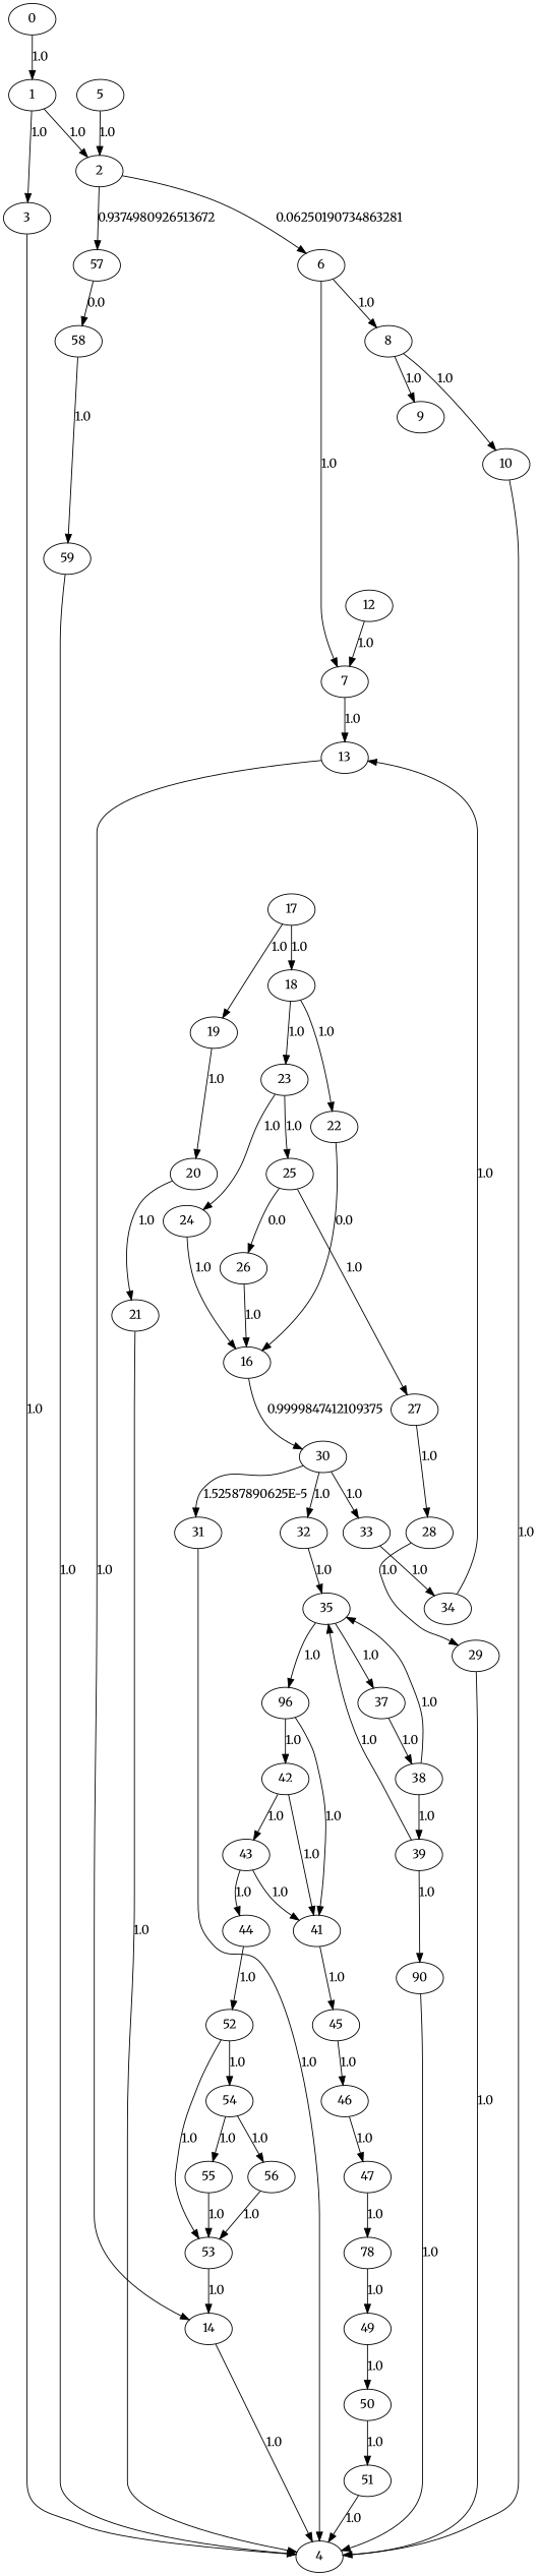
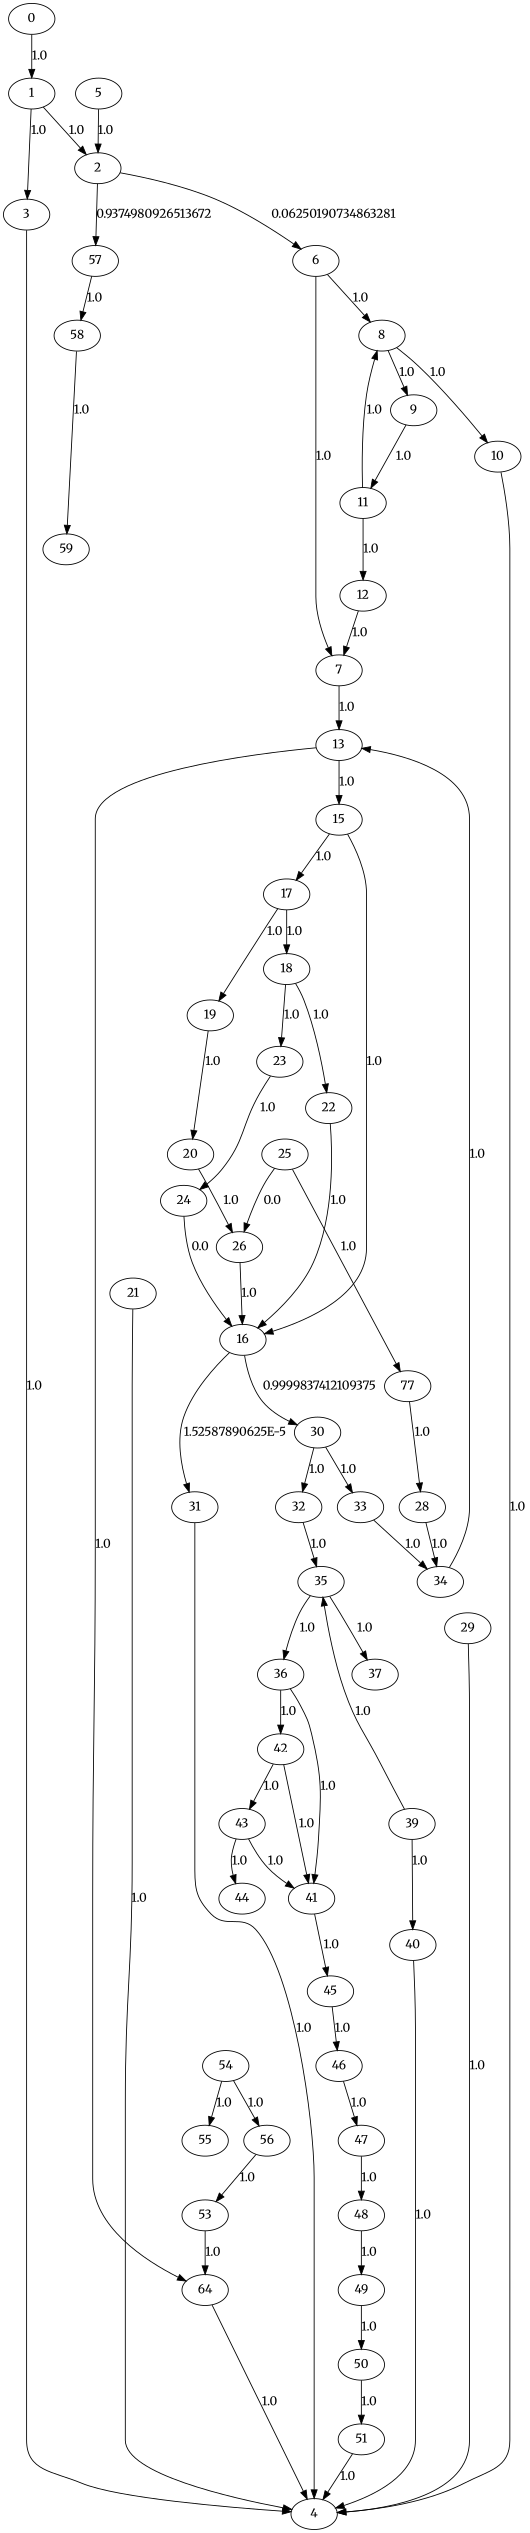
  digraph {
    fontname=Merriweather
    node [fontname=Merriweather]
    edge [fontname=Merriweather]
    0
    1
    2
    3
    6
    57
    4
    7
    8
    58
    5
    13
    9
    10
-   14
+   14 [label=64]
+   15
+   11
    12
    16
    17
    30
    31
    18
    19
    32
    33
    22
    23
    20
    21
    24
    25
    26
-   27
+   27 [label=77]
    28
    29
    35
    34
-   36 [label=96]
+   36
    37
    41
    42
-   38
    45
    43
    39
-   40 [label=90]
+   40
    46
    44
-   52
    53
    54
    47
-   48 [label=78]
+   48
    49
    50
    51
    55
    56
    59
    0 -> 1 [label=1.0]
    1 -> 2 [label=1.0]
    1 -> 3 [label=1.0]
    2 -> 6 [label=0.06250190734863281]
    2 -> 57 [label=0.9374980926513672]
    3 -> 4 [label=1.0]
    6 -> 7 [label=1.0]
    6 -> 8 [label=1.0]
-   57 -> 58 [label=0.0]
+   57 -> 58 [label=1.0]
    7 -> 13 [label=1.0]
    8 -> 9 [label=1.0]
    8 -> 10 [label=1.0]
    58 -> 59 [label=1.0]
    5 -> 2 [label=1.0]
    13 -> 14 [label=1.0]
+   13 -> 15 [label=1.0]
+   9 -> 11 [label=1.0]
    10 -> 4 [label=1.0]
    14 -> 4 [label=1.0]
+   15 -> 16 [label=1.0]
+   15 -> 17 [label=1.0]
+   11 -> 8 [label=1.0]
+   11 -> 12 [label=1.0]
    12 -> 7 [label=1.0]
-   16 -> 30 [label=0.9999847412109375]
-   30 -> 31 [label="1.52587890625E-5"]
+   16 -> 30 [label=0.9999837412109375]
+   16 -> 31 [label="1.52587890625E-5"]
    17 -> 18 [label=1.0]
    17 -> 19 [label=1.0]
    30 -> 32 [label=1.0]
    30 -> 33 [label=1.0]
    31 -> 4 [label=1.0]
    18 -> 22 [label=1.0]
    18 -> 23 [label=1.0]
    19 -> 20 [label=1.0]
    32 -> 35 [label=1.0]
    33 -> 34 [label=1.0]
-   22 -> 16 [label=0.0]
+   22 -> 16 [label=1.0]
    23 -> 24 [label=1.0]
-   23 -> 25 [label=1.0]
-   20 -> 21 [label=1.0]
+   20 -> 26 [label=1.0]
    21 -> 4 [label=1.0]
-   24 -> 16 [label=1.0]
+   24 -> 16 [label=0.0]
    25 -> 26 [label=0.0]
    25 -> 27 [label=1.0]
    26 -> 16 [label=1.0]
    27 -> 28 [label=1.0]
-   28 -> 29 [label=1.0]
+   28 -> 34 [label=1.0]
    29 -> 4 [label=1.0]
    35 -> 36 [label=1.0]
    35 -> 37 [label=1.0]
    34 -> 13 [label=1.0]
    36 -> 41 [label=1.0]
    36 -> 42 [label=1.0]
-   37 -> 38 [label=1.0]
    41 -> 45 [label=1.0]
    42 -> 41 [label=1.0]
    42 -> 43 [label=1.0]
-   38 -> 35 [label=1.0]
-   38 -> 39 [label=1.0]
    45 -> 46 [label=1.0]
    43 -> 41 [label=1.0]
    43 -> 44 [label=1.0]
    39 -> 35 [label=1.0]
    39 -> 40 [label=1.0]
    40 -> 4 [label=1.0]
    46 -> 47 [label=1.0]
-   44 -> 52 [label=1.0]
-   52 -> 53 [label=1.0]
-   52 -> 54 [label=1.0]
    53 -> 14 [label=1.0]
    54 -> 55 [label=1.0]
    54 -> 56 [label=1.0]
    47 -> 48 [label=1.0]
    48 -> 49 [label=1.0]
    49 -> 50 [label=1.0]
    50 -> 51 [label=1.0]
    51 -> 4 [label=1.0]
-   55 -> 53 [label=1.0]
    56 -> 53 [label=1.0]
-   59 -> 4 [label=1.0]
  }
